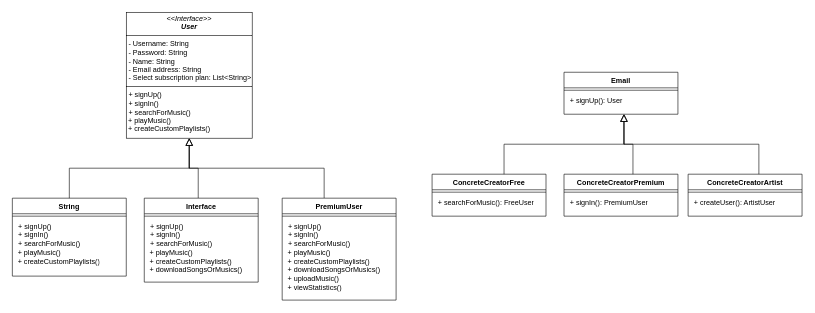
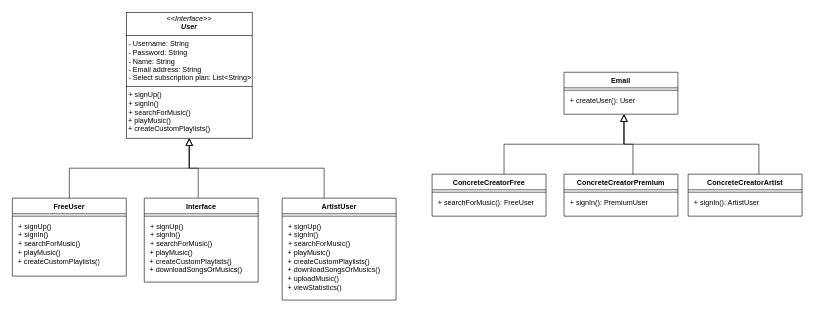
  <mxCell id="0" />
  <mxCell id="1" parent="0" />
  <mxCell id="2" value="" style="endArrow=block;endSize=10;endFill=0;shadow=0;strokeWidth=1;rounded=0;curved=0;edgeStyle=elbowEdgeStyle;elbow=vertical;entryX=0.5;entryY=1;entryDx=0;entryDy=0;" parent="1" target="4" edge="1"><mxGeometry width="160" relative="1" as="geometry"><mxPoint x="330" y="330" as="sourcePoint" /><mxPoint x="430" y="228" as="targetPoint" /></mxGeometry></mxCell>
  <mxCell id="3" value="" style="endArrow=block;endSize=10;endFill=0;shadow=0;strokeWidth=1;rounded=0;curved=0;edgeStyle=elbowEdgeStyle;elbow=vertical;entryX=0.5;entryY=1;entryDx=0;entryDy=0;" parent="1" target="4" edge="1"><mxGeometry width="160" relative="1" as="geometry"><mxPoint x="540" y="330" as="sourcePoint" /><mxPoint x="430" y="228" as="targetPoint" /></mxGeometry></mxCell>
  <mxCell id="4" value="&lt;p style=&quot;margin:0px;margin-top:4px;text-align:center;&quot;&gt;&lt;i&gt;&amp;lt;&amp;lt;Interface&amp;gt;&amp;gt;&lt;/i&gt;&lt;br&gt;&lt;b&gt;&lt;i&gt;User&lt;/i&gt;&lt;/b&gt;&lt;/p&gt;&lt;hr size=&quot;1&quot; style=&quot;border-style:solid;&quot;&gt;&lt;p style=&quot;margin: 0px 0px 0px 4px;&quot;&gt;- Username: String&lt;/p&gt;&lt;p style=&quot;margin: 0px 0px 0px 4px;&quot;&gt;- Password: String&lt;/p&gt;&lt;p style=&quot;margin: 0px 0px 0px 4px;&quot;&gt;- Name: String&lt;/p&gt;&lt;p style=&quot;margin: 0px 0px 0px 4px;&quot;&gt;- Email address: String&lt;/p&gt;&lt;p style=&quot;margin: 0px 0px 0px 4px;&quot;&gt;- Select subscription plan: List&amp;lt;String&amp;gt;&lt;/p&gt;&lt;hr size=&quot;1&quot; style=&quot;border-style:solid;&quot;&gt;&lt;p style=&quot;margin: 0px 0px 0px 4px;&quot;&gt;+ signUp()&lt;/p&gt;&lt;p style=&quot;margin: 0px 0px 0px 4px;&quot;&gt;+ signIn()&lt;/p&gt;&lt;p style=&quot;margin: 0px 0px 0px 4px;&quot;&gt;+ searchForMusic()&lt;/p&gt;&lt;div&gt;&amp;nbsp;+ playMusic()&lt;/div&gt;&lt;div&gt;&amp;nbsp;+ createCustomPlaylists()&lt;/div&gt;" style="verticalAlign=top;align=left;overflow=fill;html=1;whiteSpace=wrap;" vertex="1" parent="1"><mxGeometry x="210" y="20" width="210" height="210" as="geometry" /></mxCell>
  <mxCell id="5" value="Interface" style="swimlane;fontStyle=1;align=center;verticalAlign=top;childLayout=stackLayout;horizontal=1;startSize=26;horizontalStack=0;resizeParent=1;resizeParentMax=0;resizeLast=0;collapsible=1;marginBottom=0;whiteSpace=wrap;html=1;" vertex="1" parent="1"><mxGeometry x="240" y="330" width="190" height="140" as="geometry" /></mxCell>
  <mxCell id="6" value="" style="line;strokeWidth=1;fillColor=none;align=left;verticalAlign=middle;spacingTop=-1;spacingLeft=3;spacingRight=3;rotatable=0;labelPosition=right;points=[];portConstraint=eastwest;strokeColor=inherit;" vertex="1" parent="5"><mxGeometry y="26" width="190" height="8" as="geometry" /></mxCell>
  <mxCell id="7" value="&lt;p style=&quot;margin: 0px 0px 0px 4px;&quot;&gt;+ signUp()&lt;/p&gt;&lt;p style=&quot;margin: 0px 0px 0px 4px;&quot;&gt;+ signIn()&lt;/p&gt;&lt;p style=&quot;margin: 0px 0px 0px 4px;&quot;&gt;+ searchForMusic()&lt;/p&gt;&lt;div&gt;&amp;nbsp;+ playMusic()&lt;/div&gt;&lt;div&gt;&amp;nbsp;+ createCustomPlaylists()&lt;/div&gt;&lt;div&gt;&amp;nbsp;+ downloadSongsOrMusics()&lt;/div&gt;" style="text;strokeColor=none;fillColor=none;align=left;verticalAlign=top;spacingLeft=4;spacingRight=4;overflow=hidden;rotatable=0;points=[[0,0.5],[1,0.5]];portConstraint=eastwest;whiteSpace=wrap;html=1;" vertex="1" parent="5"><mxGeometry y="34" width="190" height="106" as="geometry" /></mxCell>
- <mxCell id="8" value="PremiumUser" style="swimlane;fontStyle=1;align=center;verticalAlign=top;childLayout=stackLayout;horizontal=1;startSize=26;horizontalStack=0;resizeParent=1;resizeParentMax=0;resizeLast=0;collapsible=1;marginBottom=0;whiteSpace=wrap;html=1;" vertex="1" parent="1"><mxGeometry x="470" y="330" width="190" height="170" as="geometry" /></mxCell>
+ <mxCell id="8" value="ArtistUser" style="swimlane;fontStyle=1;align=center;verticalAlign=top;childLayout=stackLayout;horizontal=1;startSize=26;horizontalStack=0;resizeParent=1;resizeParentMax=0;resizeLast=0;collapsible=1;marginBottom=0;whiteSpace=wrap;html=1;" vertex="1" parent="1"><mxGeometry x="470" y="330" width="190" height="170" as="geometry" /></mxCell>
  <mxCell id="9" value="" style="line;strokeWidth=1;fillColor=none;align=left;verticalAlign=middle;spacingTop=-1;spacingLeft=3;spacingRight=3;rotatable=0;labelPosition=right;points=[];portConstraint=eastwest;strokeColor=inherit;" vertex="1" parent="8"><mxGeometry y="26" width="190" height="8" as="geometry" /></mxCell>
  <mxCell id="10" value="&lt;p style=&quot;margin: 0px 0px 0px 4px;&quot;&gt;+ signUp()&lt;/p&gt;&lt;p style=&quot;margin: 0px 0px 0px 4px;&quot;&gt;+ signIn()&lt;/p&gt;&lt;p style=&quot;margin: 0px 0px 0px 4px;&quot;&gt;+ searchForMusic()&lt;/p&gt;&lt;div&gt;&amp;nbsp;+ playMusic()&lt;/div&gt;&lt;div&gt;&amp;nbsp;+ createCustomPlaylists()&lt;/div&gt;&lt;div&gt;&amp;nbsp;+ downloadSongsOrMusics()&lt;/div&gt;&lt;div&gt;&amp;nbsp;+ uploadMusic()&lt;/div&gt;&lt;div&gt;&amp;nbsp;+ viewStatistics()&lt;/div&gt;" style="text;strokeColor=none;fillColor=none;align=left;verticalAlign=top;spacingLeft=4;spacingRight=4;overflow=hidden;rotatable=0;points=[[0,0.5],[1,0.5]];portConstraint=eastwest;whiteSpace=wrap;html=1;" vertex="1" parent="8"><mxGeometry y="34" width="190" height="136" as="geometry" /></mxCell>
  <mxCell id="11" value="Email" style="swimlane;fontStyle=1;align=center;verticalAlign=top;childLayout=stackLayout;horizontal=1;startSize=26;horizontalStack=0;resizeParent=1;resizeParentMax=0;resizeLast=0;collapsible=1;marginBottom=0;whiteSpace=wrap;html=1;" vertex="1" parent="1"><mxGeometry x="940" y="120" width="190" height="70" as="geometry" /></mxCell>
  <mxCell id="12" value="" style="line;strokeWidth=1;fillColor=none;align=left;verticalAlign=middle;spacingTop=-1;spacingLeft=3;spacingRight=3;rotatable=0;labelPosition=right;points=[];portConstraint=eastwest;strokeColor=inherit;" vertex="1" parent="11"><mxGeometry y="26" width="190" height="8" as="geometry" /></mxCell>
- <mxCell id="13" value="&lt;p style=&quot;margin: 0px 0px 0px 4px;&quot;&gt;+ signUp(): User&lt;/p&gt;" style="text;strokeColor=none;fillColor=none;align=left;verticalAlign=top;spacingLeft=4;spacingRight=4;overflow=hidden;rotatable=0;points=[[0,0.5],[1,0.5]];portConstraint=eastwest;whiteSpace=wrap;html=1;" vertex="1" parent="11"><mxGeometry y="34" width="190" height="36" as="geometry" /></mxCell>
+ <mxCell id="13" value="&lt;p style=&quot;margin: 0px 0px 0px 4px;&quot;&gt;+ createUser(): User&lt;/p&gt;" style="text;strokeColor=none;fillColor=none;align=left;verticalAlign=top;spacingLeft=4;spacingRight=4;overflow=hidden;rotatable=0;points=[[0,0.5],[1,0.5]];portConstraint=eastwest;whiteSpace=wrap;html=1;" vertex="1" parent="11"><mxGeometry y="34" width="190" height="36" as="geometry" /></mxCell>
  <mxCell id="14" value="ConcreteCreatorPremium" style="swimlane;fontStyle=1;align=center;verticalAlign=top;childLayout=stackLayout;horizontal=1;startSize=26;horizontalStack=0;resizeParent=1;resizeParentMax=0;resizeLast=0;collapsible=1;marginBottom=0;whiteSpace=wrap;html=1;" vertex="1" parent="1"><mxGeometry x="940" y="290" width="190" height="70" as="geometry" /></mxCell>
  <mxCell id="15" value="" style="line;strokeWidth=1;fillColor=none;align=left;verticalAlign=middle;spacingTop=-1;spacingLeft=3;spacingRight=3;rotatable=0;labelPosition=right;points=[];portConstraint=eastwest;strokeColor=inherit;" vertex="1" parent="14"><mxGeometry y="26" width="190" height="8" as="geometry" /></mxCell>
  <mxCell id="16" value="&lt;p style=&quot;margin: 0px 0px 0px 4px;&quot;&gt;+ signIn(): PremiumUser&lt;/p&gt;" style="text;strokeColor=none;fillColor=none;align=left;verticalAlign=top;spacingLeft=4;spacingRight=4;overflow=hidden;rotatable=0;points=[[0,0.5],[1,0.5]];portConstraint=eastwest;whiteSpace=wrap;html=1;" vertex="1" parent="14"><mxGeometry y="34" width="190" height="36" as="geometry" /></mxCell>
  <mxCell id="17" value="ConcreteCreatorArtist" style="swimlane;fontStyle=1;align=center;verticalAlign=top;childLayout=stackLayout;horizontal=1;startSize=26;horizontalStack=0;resizeParent=1;resizeParentMax=0;resizeLast=0;collapsible=1;marginBottom=0;whiteSpace=wrap;html=1;" vertex="1" parent="1"><mxGeometry x="1147" y="290" width="190" height="70" as="geometry" /></mxCell>
  <mxCell id="18" value="" style="line;strokeWidth=1;fillColor=none;align=left;verticalAlign=middle;spacingTop=-1;spacingLeft=3;spacingRight=3;rotatable=0;labelPosition=right;points=[];portConstraint=eastwest;strokeColor=inherit;" vertex="1" parent="17"><mxGeometry y="26" width="190" height="8" as="geometry" /></mxCell>
- <mxCell id="19" value="&lt;p style=&quot;margin: 0px 0px 0px 4px;&quot;&gt;+ createUser(): ArtistUser&lt;/p&gt;" style="text;strokeColor=none;fillColor=none;align=left;verticalAlign=top;spacingLeft=4;spacingRight=4;overflow=hidden;rotatable=0;points=[[0,0.5],[1,0.5]];portConstraint=eastwest;whiteSpace=wrap;html=1;" vertex="1" parent="17"><mxGeometry y="34" width="190" height="36" as="geometry" /></mxCell>
- <mxCell id="20" value="String" style="swimlane;fontStyle=1;align=center;verticalAlign=top;childLayout=stackLayout;horizontal=1;startSize=26;horizontalStack=0;resizeParent=1;resizeParentMax=0;resizeLast=0;collapsible=1;marginBottom=0;whiteSpace=wrap;html=1;" vertex="1" parent="1"><mxGeometry x="20" y="330" width="190" height="130" as="geometry" /></mxCell>
+ <mxCell id="19" value="&lt;p style=&quot;margin: 0px 0px 0px 4px;&quot;&gt;+ signIn(): ArtistUser&lt;/p&gt;" style="text;strokeColor=none;fillColor=none;align=left;verticalAlign=top;spacingLeft=4;spacingRight=4;overflow=hidden;rotatable=0;points=[[0,0.5],[1,0.5]];portConstraint=eastwest;whiteSpace=wrap;html=1;" vertex="1" parent="17"><mxGeometry y="34" width="190" height="36" as="geometry" /></mxCell>
+ <mxCell id="20" value="FreeUser" style="swimlane;fontStyle=1;align=center;verticalAlign=top;childLayout=stackLayout;horizontal=1;startSize=26;horizontalStack=0;resizeParent=1;resizeParentMax=0;resizeLast=0;collapsible=1;marginBottom=0;whiteSpace=wrap;html=1;" vertex="1" parent="1"><mxGeometry x="20" y="330" width="190" height="130" as="geometry" /></mxCell>
  <mxCell id="21" value="" style="line;strokeWidth=1;fillColor=none;align=left;verticalAlign=middle;spacingTop=-1;spacingLeft=3;spacingRight=3;rotatable=0;labelPosition=right;points=[];portConstraint=eastwest;strokeColor=inherit;" vertex="1" parent="20"><mxGeometry y="26" width="190" height="8" as="geometry" /></mxCell>
  <mxCell id="22" value="&lt;p style=&quot;margin: 0px 0px 0px 4px;&quot;&gt;+ signUp()&lt;/p&gt;&lt;p style=&quot;margin: 0px 0px 0px 4px;&quot;&gt;+ signIn()&lt;/p&gt;&lt;p style=&quot;margin: 0px 0px 0px 4px;&quot;&gt;+ searchForMusic()&lt;/p&gt;&lt;div&gt;&amp;nbsp;+ playMusic()&lt;/div&gt;&lt;div&gt;&amp;nbsp;+ createCustomPlaylists()&lt;/div&gt;" style="text;strokeColor=none;fillColor=none;align=left;verticalAlign=top;spacingLeft=4;spacingRight=4;overflow=hidden;rotatable=0;points=[[0,0.5],[1,0.5]];portConstraint=eastwest;whiteSpace=wrap;html=1;" vertex="1" parent="20"><mxGeometry y="34" width="190" height="96" as="geometry" /></mxCell>
  <mxCell id="23" value="" style="endArrow=block;endSize=10;endFill=0;shadow=0;strokeWidth=1;rounded=0;curved=0;edgeStyle=elbowEdgeStyle;elbow=vertical;exitX=0.5;exitY=0;exitDx=0;exitDy=0;entryX=0.5;entryY=1;entryDx=0;entryDy=0;" edge="1" parent="1" source="20" target="4"><mxGeometry width="160" relative="1" as="geometry"><mxPoint x="280" y="332" as="sourcePoint" /><mxPoint x="430" y="230" as="targetPoint" /></mxGeometry></mxCell>
  <mxCell id="24" value="ConcreteCreatorFree" style="swimlane;fontStyle=1;align=center;verticalAlign=top;childLayout=stackLayout;horizontal=1;startSize=26;horizontalStack=0;resizeParent=1;resizeParentMax=0;resizeLast=0;collapsible=1;marginBottom=0;whiteSpace=wrap;html=1;" vertex="1" parent="1"><mxGeometry x="720" y="290" width="190" height="70" as="geometry" /></mxCell>
  <mxCell id="25" value="" style="line;strokeWidth=1;fillColor=none;align=left;verticalAlign=middle;spacingTop=-1;spacingLeft=3;spacingRight=3;rotatable=0;labelPosition=right;points=[];portConstraint=eastwest;strokeColor=inherit;" vertex="1" parent="24"><mxGeometry y="26" width="190" height="8" as="geometry" /></mxCell>
  <mxCell id="26" value="&lt;p style=&quot;margin: 0px 0px 0px 4px;&quot;&gt;+ searchForMusic(): FreeUser&lt;/p&gt;" style="text;strokeColor=none;fillColor=none;align=left;verticalAlign=top;spacingLeft=4;spacingRight=4;overflow=hidden;rotatable=0;points=[[0,0.5],[1,0.5]];portConstraint=eastwest;whiteSpace=wrap;html=1;" vertex="1" parent="24"><mxGeometry y="34" width="190" height="36" as="geometry" /></mxCell>
  <mxCell id="27" value="" style="endArrow=block;endSize=10;endFill=0;shadow=0;strokeWidth=1;rounded=0;curved=0;edgeStyle=elbowEdgeStyle;elbow=vertical;entryX=0.5;entryY=1;entryDx=0;entryDy=0;" edge="1" parent="1"><mxGeometry width="160" relative="1" as="geometry"><mxPoint x="1055" y="290" as="sourcePoint" /><mxPoint x="1040" y="190" as="targetPoint" /></mxGeometry></mxCell>
  <mxCell id="28" value="" style="endArrow=block;endSize=10;endFill=0;shadow=0;strokeWidth=1;rounded=0;curved=0;edgeStyle=elbowEdgeStyle;elbow=vertical;entryX=0.5;entryY=1;entryDx=0;entryDy=0;" edge="1" parent="1"><mxGeometry width="160" relative="1" as="geometry"><mxPoint x="1265" y="290" as="sourcePoint" /><mxPoint x="1040" y="190" as="targetPoint" /></mxGeometry></mxCell>
  <mxCell id="29" value="" style="endArrow=block;endSize=10;endFill=0;shadow=0;strokeWidth=1;rounded=0;curved=0;edgeStyle=elbowEdgeStyle;elbow=vertical;exitX=0.5;exitY=0;exitDx=0;exitDy=0;entryX=0.5;entryY=1;entryDx=0;entryDy=0;" edge="1" parent="1"><mxGeometry width="160" relative="1" as="geometry"><mxPoint x="840" y="290" as="sourcePoint" /><mxPoint x="1040" y="190" as="targetPoint" /></mxGeometry></mxCell>
